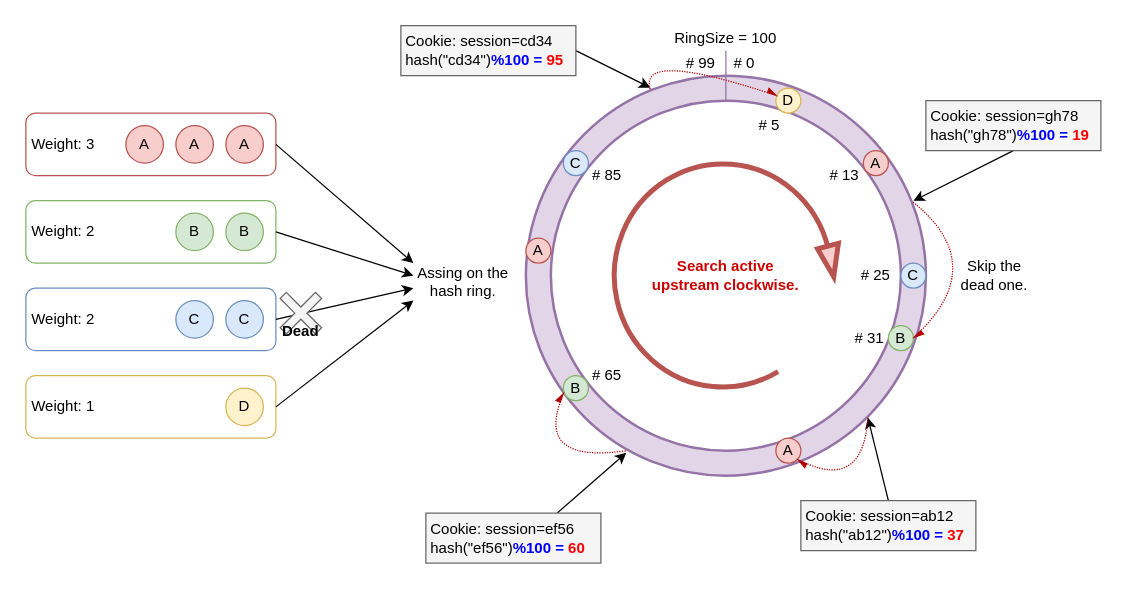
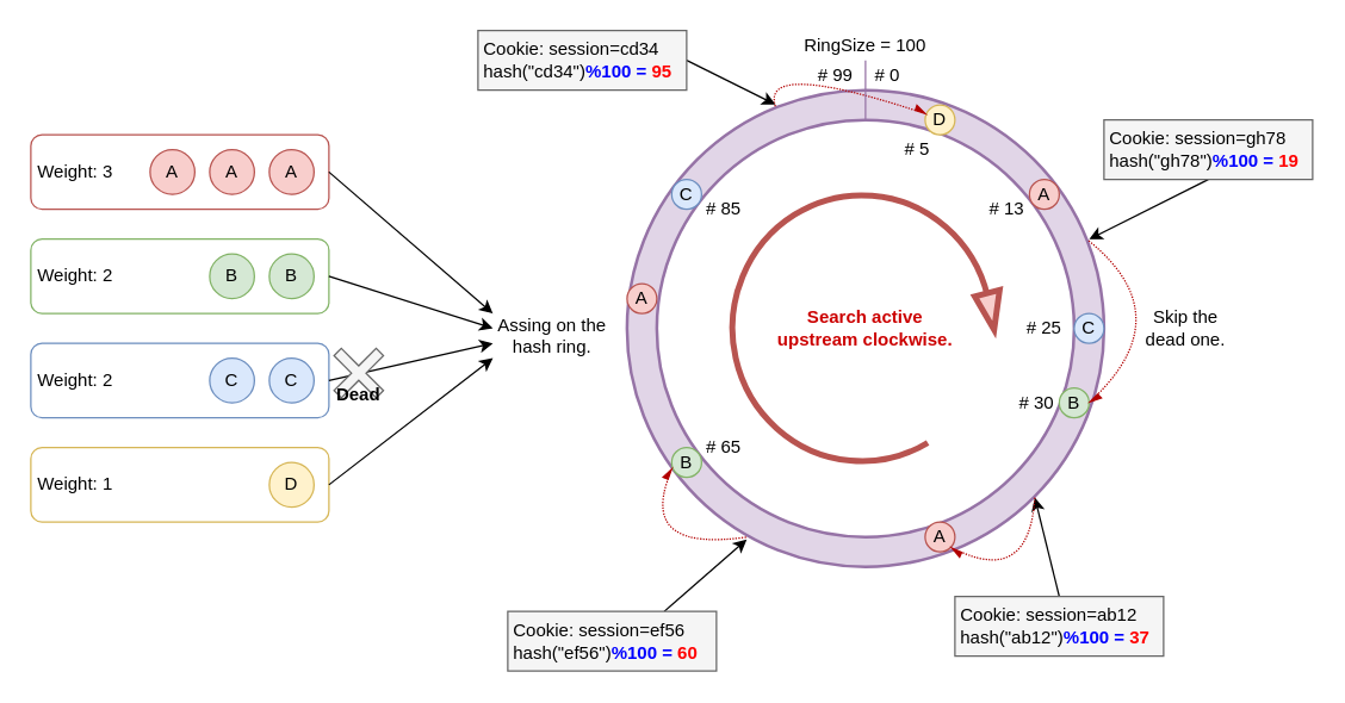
  <mxCell id="0" />
  <mxCell id="1" parent="0" />
  <mxCell id="2" value="" style="rounded=1;whiteSpace=wrap;html=1;fillColor=default;strokeColor=#b85450;" parent="1" vertex="1"><mxGeometry x="20" y="90" width="200" height="50" as="geometry" /></mxCell>
  <mxCell id="3" value="" style="rounded=1;whiteSpace=wrap;html=1;fillColor=default;strokeColor=#82b366;" parent="1" vertex="1"><mxGeometry x="20" y="160" width="200" height="50" as="geometry" /></mxCell>
  <mxCell id="4" value="" style="rounded=1;whiteSpace=wrap;html=1;fillColor=default;strokeColor=#6c8ebf;" parent="1" vertex="1"><mxGeometry x="20" y="230" width="200" height="50" as="geometry" /></mxCell>
  <mxCell id="5" value="" style="rounded=1;whiteSpace=wrap;html=1;fillColor=default;strokeColor=#d6b656;" parent="1" vertex="1"><mxGeometry x="20" y="300" width="200" height="50" as="geometry" /></mxCell>
  <mxCell id="6" value="" style="endArrow=classic;html=1;exitX=1;exitY=0.5;exitDx=0;exitDy=0;" parent="1" source="2" edge="1"><mxGeometry width="50" height="50" relative="1" as="geometry"><mxPoint x="310" y="230" as="sourcePoint" /><mxPoint x="330" y="210" as="targetPoint" /></mxGeometry></mxCell>
  <mxCell id="7" value="" style="endArrow=classic;html=1;exitX=1;exitY=0.5;exitDx=0;exitDy=0;" parent="1" source="5" edge="1"><mxGeometry width="50" height="50" relative="1" as="geometry"><mxPoint x="230" y="150" as="sourcePoint" /><mxPoint x="330" y="240" as="targetPoint" /></mxGeometry></mxCell>
  <mxCell id="8" value="" style="endArrow=classic;html=1;exitX=1;exitY=0.5;exitDx=0;exitDy=0;" parent="1" source="4" edge="1"><mxGeometry width="50" height="50" relative="1" as="geometry"><mxPoint x="230" y="320" as="sourcePoint" /><mxPoint x="330" y="230" as="targetPoint" /></mxGeometry></mxCell>
  <mxCell id="9" value="" style="endArrow=classic;html=1;exitX=1;exitY=0.5;exitDx=0;exitDy=0;" parent="1" source="3" edge="1"><mxGeometry width="50" height="50" relative="1" as="geometry"><mxPoint x="230" y="260" as="sourcePoint" /><mxPoint x="330" y="220" as="targetPoint" /></mxGeometry></mxCell>
  <mxCell id="10" value="A" style="ellipse;whiteSpace=wrap;html=1;aspect=fixed;fillColor=#f8cecc;strokeColor=#b85450;" parent="1" vertex="1"><mxGeometry x="180" y="100" width="30" height="30" as="geometry" /></mxCell>
  <mxCell id="11" value="A" style="ellipse;whiteSpace=wrap;html=1;aspect=fixed;fillColor=#f8cecc;strokeColor=#b85450;" parent="1" vertex="1"><mxGeometry x="140" y="100" width="30" height="30" as="geometry" /></mxCell>
  <mxCell id="12" value="A" style="ellipse;whiteSpace=wrap;html=1;aspect=fixed;fillColor=#f8cecc;strokeColor=#b85450;" parent="1" vertex="1"><mxGeometry x="100" y="100" width="30" height="30" as="geometry" /></mxCell>
  <mxCell id="13" value="B" style="ellipse;whiteSpace=wrap;html=1;aspect=fixed;fillColor=#d5e8d4;strokeColor=#82b366;" parent="1" vertex="1"><mxGeometry x="140" y="170" width="30" height="30" as="geometry" /></mxCell>
  <mxCell id="14" value="B" style="ellipse;whiteSpace=wrap;html=1;aspect=fixed;fillColor=#d5e8d4;strokeColor=#82b366;" parent="1" vertex="1"><mxGeometry x="180" y="170" width="30" height="30" as="geometry" /></mxCell>
  <mxCell id="15" value="C" style="ellipse;whiteSpace=wrap;html=1;aspect=fixed;fillColor=#dae8fc;strokeColor=#6c8ebf;" parent="1" vertex="1"><mxGeometry x="180" y="240" width="30" height="30" as="geometry" /></mxCell>
  <mxCell id="16" value="C" style="ellipse;whiteSpace=wrap;html=1;aspect=fixed;fillColor=#dae8fc;strokeColor=#6c8ebf;" parent="1" vertex="1"><mxGeometry x="140" y="240" width="30" height="30" as="geometry" /></mxCell>
  <mxCell id="17" value="D" style="ellipse;whiteSpace=wrap;html=1;aspect=fixed;fillColor=#fff2cc;strokeColor=#d6b656;" parent="1" vertex="1"><mxGeometry x="180" y="310" width="30" height="30" as="geometry" /></mxCell>
  <mxCell id="18" value="" style="shape=cross;whiteSpace=wrap;html=1;fillColor=#f5f5f5;size=0.173;fontColor=#333333;strokeColor=#666666;rotation=45;" parent="1" vertex="1"><mxGeometry x="220" y="230" width="40" height="40" as="geometry" /></mxCell>
  <mxCell id="19" value="Dead" style="text;html=1;strokeColor=none;fillColor=none;align=center;verticalAlign=middle;whiteSpace=wrap;rounded=0;fontStyle=1" parent="1" vertex="1"><mxGeometry x="210" y="250" width="60" height="30" as="geometry" /></mxCell>
  <mxCell id="20" value="Weight: 3" style="text;html=1;strokeColor=none;fillColor=none;align=center;verticalAlign=middle;whiteSpace=wrap;rounded=0;" parent="1" vertex="1"><mxGeometry x="20" y="100" width="60" height="30" as="geometry" /></mxCell>
  <mxCell id="21" value="Weight: 2" style="text;html=1;strokeColor=none;fillColor=none;align=center;verticalAlign=middle;whiteSpace=wrap;rounded=0;" parent="1" vertex="1"><mxGeometry x="20" y="170" width="60" height="30" as="geometry" /></mxCell>
  <mxCell id="22" value="Weight: 2" style="text;html=1;strokeColor=none;fillColor=none;align=center;verticalAlign=middle;whiteSpace=wrap;rounded=0;" parent="1" vertex="1"><mxGeometry x="20" y="240" width="60" height="30" as="geometry" /></mxCell>
  <mxCell id="23" value="Weight: 1" style="text;html=1;strokeColor=none;fillColor=none;align=center;verticalAlign=middle;whiteSpace=wrap;rounded=0;" parent="1" vertex="1"><mxGeometry x="20" y="310" width="60" height="30" as="geometry" /></mxCell>
  <mxCell id="24" value="Assing on the hash ring." style="text;html=1;strokeColor=none;fillColor=none;align=center;verticalAlign=middle;whiteSpace=wrap;rounded=0;" parent="1" vertex="1"><mxGeometry x="330" y="205" width="80" height="40" as="geometry" /></mxCell>
  <mxCell id="25" style="edgeStyle=none;html=1;exitX=1;exitY=0.5;exitDx=0;exitDy=0;fontColor=#000000;entryX=0.311;entryY=0.03;entryDx=0;entryDy=0;entryPerimeter=0;" parent="1" source="26" target="34" edge="1"><mxGeometry relative="1" as="geometry"><mxPoint x="360" y="190" as="targetPoint" /></mxGeometry></mxCell>
  <mxCell id="26" value="&lt;font color=&quot;#000000&quot;&gt;Cookie: session=cd34&lt;br&gt;hash(&quot;cd34&quot;&lt;/font&gt;&lt;font style=&quot;&quot; color=&quot;#000000&quot;&gt;)&lt;/font&gt;&lt;font style=&quot;font-weight: bold;&quot; color=&quot;#0000ff&quot;&gt;%100 = &lt;/font&gt;&lt;font color=&quot;#ff0000&quot; style=&quot;font-weight: bold;&quot;&gt;95&lt;/font&gt;" style="rounded=0;whiteSpace=wrap;html=1;fillColor=#f5f5f5;fontColor=#333333;strokeColor=#666666;align=left;spacingLeft=2;" parent="1" vertex="1"><mxGeometry x="320" y="20" width="140" height="40" as="geometry" /></mxCell>
  <mxCell id="27" style="edgeStyle=none;html=1;exitX=0.75;exitY=0;exitDx=0;exitDy=0;fontColor=#000000;entryX=0.251;entryY=0.943;entryDx=0;entryDy=0;entryPerimeter=0;" parent="1" source="28" target="34" edge="1"><mxGeometry relative="1" as="geometry"><mxPoint x="450" y="520" as="targetPoint" /></mxGeometry></mxCell>
  <mxCell id="28" value="&lt;span style=&quot;color: rgb(0, 0, 0);&quot;&gt;Cookie: session=ef56&lt;/span&gt;&lt;br style=&quot;border-color: var(--border-color); color: rgb(0, 0, 0);&quot;&gt;&lt;font color=&quot;#000000&quot;&gt;hash(&quot;ef56&quot;&lt;/font&gt;&lt;font style=&quot;&quot; color=&quot;#000000&quot;&gt;)&lt;/font&gt;&lt;font style=&quot;font-weight: bold;&quot; color=&quot;#0000ff&quot;&gt;%100 = &lt;/font&gt;&lt;font color=&quot;#ff0000&quot; style=&quot;font-weight: bold;&quot;&gt;60&lt;/font&gt;" style="rounded=0;whiteSpace=wrap;html=1;fillColor=#f5f5f5;fontColor=#333333;strokeColor=#666666;align=left;spacingLeft=2;" parent="1" vertex="1"><mxGeometry x="340" y="410" width="140" height="40" as="geometry" /></mxCell>
  <mxCell id="29" style="edgeStyle=none;html=1;exitX=0.5;exitY=1;exitDx=0;exitDy=0;fontColor=#000000;entryX=0.969;entryY=0.313;entryDx=0;entryDy=0;entryPerimeter=0;" parent="1" source="30" target="34" edge="1"><mxGeometry relative="1" as="geometry"><mxPoint x="860" y="270" as="targetPoint" /></mxGeometry></mxCell>
  <mxCell id="30" value="&lt;font color=&quot;#000000&quot;&gt;Cookie: session=gh78&lt;br&gt;hash(&quot;gh78&lt;/font&gt;&lt;font color=&quot;#000000&quot;&gt;&quot;&lt;/font&gt;&lt;font style=&quot;&quot; color=&quot;#000000&quot;&gt;)&lt;/font&gt;&lt;font style=&quot;font-weight: bold;&quot; color=&quot;#0000ff&quot;&gt;%100 = &lt;/font&gt;&lt;font color=&quot;#ff0000&quot; style=&quot;font-weight: bold;&quot;&gt;19&lt;/font&gt;" style="rounded=0;whiteSpace=wrap;html=1;fillColor=#f5f5f5;fontColor=#333333;strokeColor=#666666;align=left;spacingLeft=2;" parent="1" vertex="1"><mxGeometry x="740" y="80" width="140" height="40" as="geometry" /></mxCell>
  <mxCell id="31" style="edgeStyle=none;html=1;exitX=0.5;exitY=0;exitDx=0;exitDy=0;fontColor=#000000;entryX=0.855;entryY=0.855;entryDx=0;entryDy=0;entryPerimeter=0;" parent="1" source="32" target="34" edge="1"><mxGeometry relative="1" as="geometry"><mxPoint x="450" y="520" as="targetPoint" /></mxGeometry></mxCell>
  <mxCell id="32" value="&lt;span style=&quot;color: rgb(0, 0, 0);&quot;&gt;Cookie: session=ab12&lt;/span&gt;&lt;br style=&quot;border-color: var(--border-color); color: rgb(0, 0, 0);&quot;&gt;&lt;font color=&quot;#000000&quot;&gt;hash(&quot;ab12&quot;&lt;/font&gt;&lt;font style=&quot;&quot; color=&quot;#000000&quot;&gt;)&lt;/font&gt;&lt;font style=&quot;font-weight: bold;&quot; color=&quot;#0000ff&quot;&gt;%100 = &lt;/font&gt;&lt;font color=&quot;#ff0000&quot; style=&quot;font-weight: bold;&quot;&gt;37&lt;/font&gt;" style="rounded=0;whiteSpace=wrap;html=1;fillColor=#f5f5f5;fontColor=#333333;strokeColor=#666666;align=left;spacingLeft=2;" parent="1" vertex="1"><mxGeometry x="640" y="400" width="140" height="40" as="geometry" /></mxCell>
  <mxCell id="33" value="" style="group" parent="1" vertex="1" connectable="0"><mxGeometry x="420" y="60" width="320" height="320" as="geometry" /></mxCell>
  <mxCell id="34" value="" style="strokeWidth=2;html=1;shape=mxgraph.flowchart.start_2;whiteSpace=wrap;fillColor=#e1d5e7;strokeColor=#9673a6;" parent="33" vertex="1"><mxGeometry width="320" height="320" as="geometry" /></mxCell>
  <mxCell id="35" value="" style="strokeWidth=2;html=1;shape=mxgraph.flowchart.start_2;whiteSpace=wrap;fillColor=default;strokeColor=#9673a6;" parent="33" vertex="1"><mxGeometry x="20" y="20" width="280" height="280" as="geometry" /></mxCell>
  <mxCell id="36" value="A" style="ellipse;whiteSpace=wrap;html=1;aspect=fixed;fillColor=#f8cecc;strokeColor=#b85450;" parent="33" vertex="1"><mxGeometry x="270" y="60" width="20" height="20" as="geometry" /></mxCell>
  <mxCell id="37" value="A" style="ellipse;whiteSpace=wrap;html=1;aspect=fixed;fillColor=#f8cecc;strokeColor=#b85450;" parent="33" vertex="1"><mxGeometry y="130" width="20" height="20" as="geometry" /></mxCell>
  <mxCell id="38" value="A" style="ellipse;whiteSpace=wrap;html=1;aspect=fixed;fillColor=#f8cecc;strokeColor=#b85450;" parent="33" vertex="1"><mxGeometry x="200" y="290" width="20" height="20" as="geometry" /></mxCell>
  <mxCell id="39" value="B" style="ellipse;whiteSpace=wrap;html=1;aspect=fixed;fillColor=#d5e8d4;strokeColor=#82b366;" parent="33" vertex="1"><mxGeometry x="290" y="200" width="20" height="20" as="geometry" /></mxCell>
  <mxCell id="40" value="B" style="ellipse;whiteSpace=wrap;html=1;aspect=fixed;fillColor=#d5e8d4;strokeColor=#82b366;" parent="33" vertex="1"><mxGeometry x="30" y="240" width="20" height="20" as="geometry" /></mxCell>
  <mxCell id="41" value="C" style="ellipse;whiteSpace=wrap;html=1;aspect=fixed;fillColor=#dae8fc;strokeColor=#6c8ebf;" parent="33" vertex="1"><mxGeometry x="30" y="60" width="20" height="20" as="geometry" /></mxCell>
  <mxCell id="42" value="C" style="ellipse;whiteSpace=wrap;html=1;aspect=fixed;fillColor=#dae8fc;strokeColor=#6c8ebf;" parent="33" vertex="1"><mxGeometry x="300" y="150" width="20" height="20" as="geometry" /></mxCell>
  <mxCell id="43" value="D" style="ellipse;whiteSpace=wrap;html=1;aspect=fixed;fillColor=#fff2cc;strokeColor=#d6b656;" parent="33" vertex="1"><mxGeometry x="200" y="10" width="20" height="20" as="geometry" /></mxCell>
  <mxCell id="44" value="" style="curved=1;endArrow=async;html=1;entryX=0.057;entryY=0.307;entryDx=0;entryDy=0;exitX=0.311;exitY=0.034;exitDx=0;exitDy=0;exitPerimeter=0;entryPerimeter=0;fillColor=#e51400;strokeColor=#B20000;dashed=1;dashPattern=1 1;endFill=1;" parent="33" source="34" target="43" edge="1"><mxGeometry width="50" height="50" relative="1" as="geometry"><mxPoint x="-20" y="-50" as="sourcePoint" /><mxPoint x="30" y="-100" as="targetPoint" /><Array as="points"><mxPoint x="90" y="-20" /></Array></mxGeometry></mxCell>
  <mxCell id="45" value="" style="curved=1;endArrow=async;html=1;entryX=1;entryY=0.5;entryDx=0;entryDy=0;exitX=0.968;exitY=0.316;exitDx=0;exitDy=0;exitPerimeter=0;fillColor=#e51400;strokeColor=#B20000;dashed=1;dashPattern=1 1;endFill=1;" parent="33" source="34" target="39" edge="1"><mxGeometry width="50" height="50" relative="1" as="geometry"><mxPoint x="589.52" y="140.88" as="sourcePoint" /><mxPoint x="691.14" y="146.14" as="targetPoint" /><Array as="points"><mxPoint x="370" y="150" /></Array></mxGeometry></mxCell>
  <mxCell id="46" value="" style="curved=1;endArrow=async;html=1;entryX=1;entryY=1;entryDx=0;entryDy=0;exitX=0.855;exitY=0.855;exitDx=0;exitDy=0;exitPerimeter=0;fillColor=#e51400;strokeColor=#B20000;dashed=1;dashPattern=1 1;endFill=1;" parent="33" source="34" target="38" edge="1"><mxGeometry width="50" height="50" relative="1" as="geometry"><mxPoint x="799.76" y="231.12" as="sourcePoint" /><mxPoint x="800.0" y="340" as="targetPoint" /><Array as="points"><mxPoint x="270" y="330" /></Array></mxGeometry></mxCell>
  <mxCell id="47" value="" style="curved=1;endArrow=async;html=1;fillColor=#e51400;strokeColor=#B20000;dashed=1;dashPattern=1 1;endFill=1;entryX=0.012;entryY=0.677;entryDx=0;entryDy=0;entryPerimeter=0;exitX=0.25;exitY=0.938;exitDx=0;exitDy=0;exitPerimeter=0;" parent="33" source="34" target="40" edge="1"><mxGeometry width="50" height="50" relative="1" as="geometry"><mxPoint x="120" y="350" as="sourcePoint" /><mxPoint x="170" y="390" as="targetPoint" /><Array as="points"><mxPoint x="10" y="310" /></Array></mxGeometry></mxCell>
  <mxCell id="48" value="# 85" style="text;html=1;strokeColor=none;fillColor=none;align=center;verticalAlign=middle;whiteSpace=wrap;rounded=0;" parent="33" vertex="1"><mxGeometry x="50" y="70" width="30" height="20" as="geometry" /></mxCell>
  <mxCell id="49" value="# 65" style="text;html=1;strokeColor=none;fillColor=none;align=center;verticalAlign=middle;whiteSpace=wrap;rounded=0;" parent="33" vertex="1"><mxGeometry x="50" y="230" width="30" height="20" as="geometry" /></mxCell>
- <mxCell id="50" value="# 31" style="text;html=1;strokeColor=none;fillColor=none;align=center;verticalAlign=middle;whiteSpace=wrap;rounded=0;" parent="33" vertex="1"><mxGeometry x="260" y="200" width="30" height="20" as="geometry" /></mxCell>
+ <mxCell id="50" value="# 30" style="text;html=1;strokeColor=none;fillColor=none;align=center;verticalAlign=middle;whiteSpace=wrap;rounded=0;" parent="33" vertex="1"><mxGeometry x="260" y="200" width="30" height="20" as="geometry" /></mxCell>
  <mxCell id="51" value="# 25" style="text;html=1;strokeColor=none;fillColor=none;align=center;verticalAlign=middle;whiteSpace=wrap;rounded=0;" parent="33" vertex="1"><mxGeometry x="265" y="150" width="30" height="20" as="geometry" /></mxCell>
  <mxCell id="52" value="# 13" style="text;html=1;strokeColor=none;fillColor=none;align=center;verticalAlign=middle;whiteSpace=wrap;rounded=0;" parent="33" vertex="1"><mxGeometry x="240" y="70" width="30" height="20" as="geometry" /></mxCell>
  <mxCell id="53" value="# 5" style="text;html=1;strokeColor=none;fillColor=none;align=center;verticalAlign=middle;whiteSpace=wrap;rounded=0;" parent="33" vertex="1"><mxGeometry x="180" y="30" width="30" height="20" as="geometry" /></mxCell>
  <mxCell id="54" value="" style="verticalLabelPosition=bottom;html=1;verticalAlign=top;strokeWidth=4;shape=mxgraph.lean_mapping.physical_pull;pointerEvents=1;flipH=0;flipV=1;rotation=0;fillColor=#f8cecc;strokeColor=#b85450;" vertex="1" parent="33"><mxGeometry x="70" y="70" width="180" height="180" as="geometry" /></mxCell>
  <mxCell id="55" value="Search active upstream clockwise." style="text;html=1;strokeColor=none;fillColor=none;align=center;verticalAlign=middle;whiteSpace=wrap;rounded=0;fontColor=#CC0000;fontStyle=1" vertex="1" parent="33"><mxGeometry x="100" y="140" width="120" height="40" as="geometry" /></mxCell>
  <mxCell id="56" value="# 0" style="text;html=1;strokeColor=none;fillColor=none;align=center;verticalAlign=middle;whiteSpace=wrap;rounded=0;" parent="1" vertex="1"><mxGeometry x="580" y="40" width="30" height="20" as="geometry" /></mxCell>
  <mxCell id="57" value="# 99" style="text;html=1;strokeColor=none;fillColor=none;align=center;verticalAlign=middle;whiteSpace=wrap;rounded=0;" parent="1" vertex="1"><mxGeometry x="540" y="40" width="40" height="20" as="geometry" /></mxCell>
  <mxCell id="58" value="" style="endArrow=none;html=1;exitX=0.5;exitY=0;exitDx=0;exitDy=0;exitPerimeter=0;fillColor=#e1d5e7;strokeColor=#9673a6;" parent="1" source="35" edge="1"><mxGeometry width="50" height="50" relative="1" as="geometry"><mxPoint x="510" y="60" as="sourcePoint" /><mxPoint x="580" y="40" as="targetPoint" /></mxGeometry></mxCell>
  <mxCell id="59" value="RingSize = 100" style="text;html=1;strokeColor=none;fillColor=none;align=center;verticalAlign=middle;whiteSpace=wrap;rounded=0;" parent="1" vertex="1"><mxGeometry x="530" y="20" width="100" height="20" as="geometry" /></mxCell>
  <mxCell id="60" value="Skip the dead one." style="text;html=1;strokeColor=none;fillColor=none;align=center;verticalAlign=middle;whiteSpace=wrap;rounded=0;" parent="1" vertex="1"><mxGeometry x="760" y="200" width="70" height="40" as="geometry" /></mxCell>
